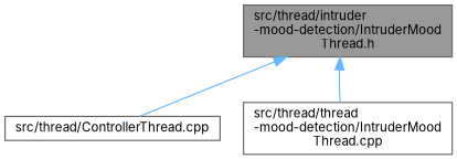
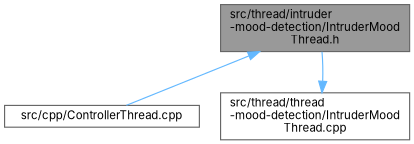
  digraph {
    fontname=Inter
    node [color=grey40 fillcolor=white fontname=Inter fontsize=10 shape=box style=filled]
    edge [color=steelblue1 dir=back fontname=Inter fontsize=10 labelfontname=Helvetica labelfontsize=10 style=solid]
    n1 [color=gray40 fillcolor=grey60 fontcolor=black height=0.2 label="src/thread/intruder\l-mood-detection/IntruderMood\lThread.h" width=0.4]
-   n2 [height=0.2 label="src/thread/ControllerThread.cpp" width=0.4]
+   n2 [height=0.2 label="src/cpp/ControllerThread.cpp" width=0.4]
    n3 [height=0.2 label="src/thread/thread\l-mood-detection/IntruderMood\lThread.cpp" width=0.4]
    n1 -> n2
-   n1 -> n3
+   n3 -> n1
  }
